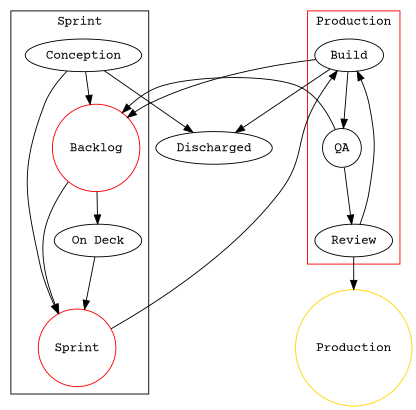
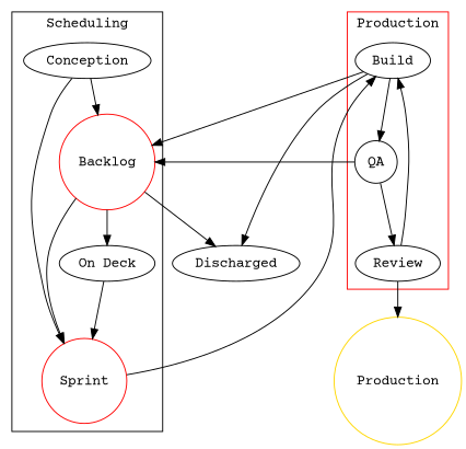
  digraph {
    fontname="Courier Prime"
    node [fontname="Courier Prime"]
    edge [fontname="Courier Prime"]
    n1 [label=Conception]
    n2 [color=red label=Backlog shape=circle]
    n3 [label="On Deck"]
    n4 [color=red label=Sprint shape=circle]
    n5 [label=Build]
    n6 [label=QA shape=circle]
    n7 [label=Review]
    n8 [label=Discharged]
    n9 [color=gold label=Production shape=circle]
    subgraph cluster_1 {
-     label=Sprint
+     label=Scheduling
      n1
      n2
      n3
      n4
    }
    subgraph cluster_2 {
      color=Red
      label=Production
      n5
      n6
      n7
    }
    n1 -> n2
    n1 -> n4
    n2 -> n3
    n2 -> n4
-   n1 -> n8
+   n2 -> n8
    n3 -> n4
    n4 -> n5
    n5 -> n2
    n5 -> n6
    n5 -> n8
    n6 -> n2
    n6 -> n7
    n7 -> n5
    n7 -> n9
  }
